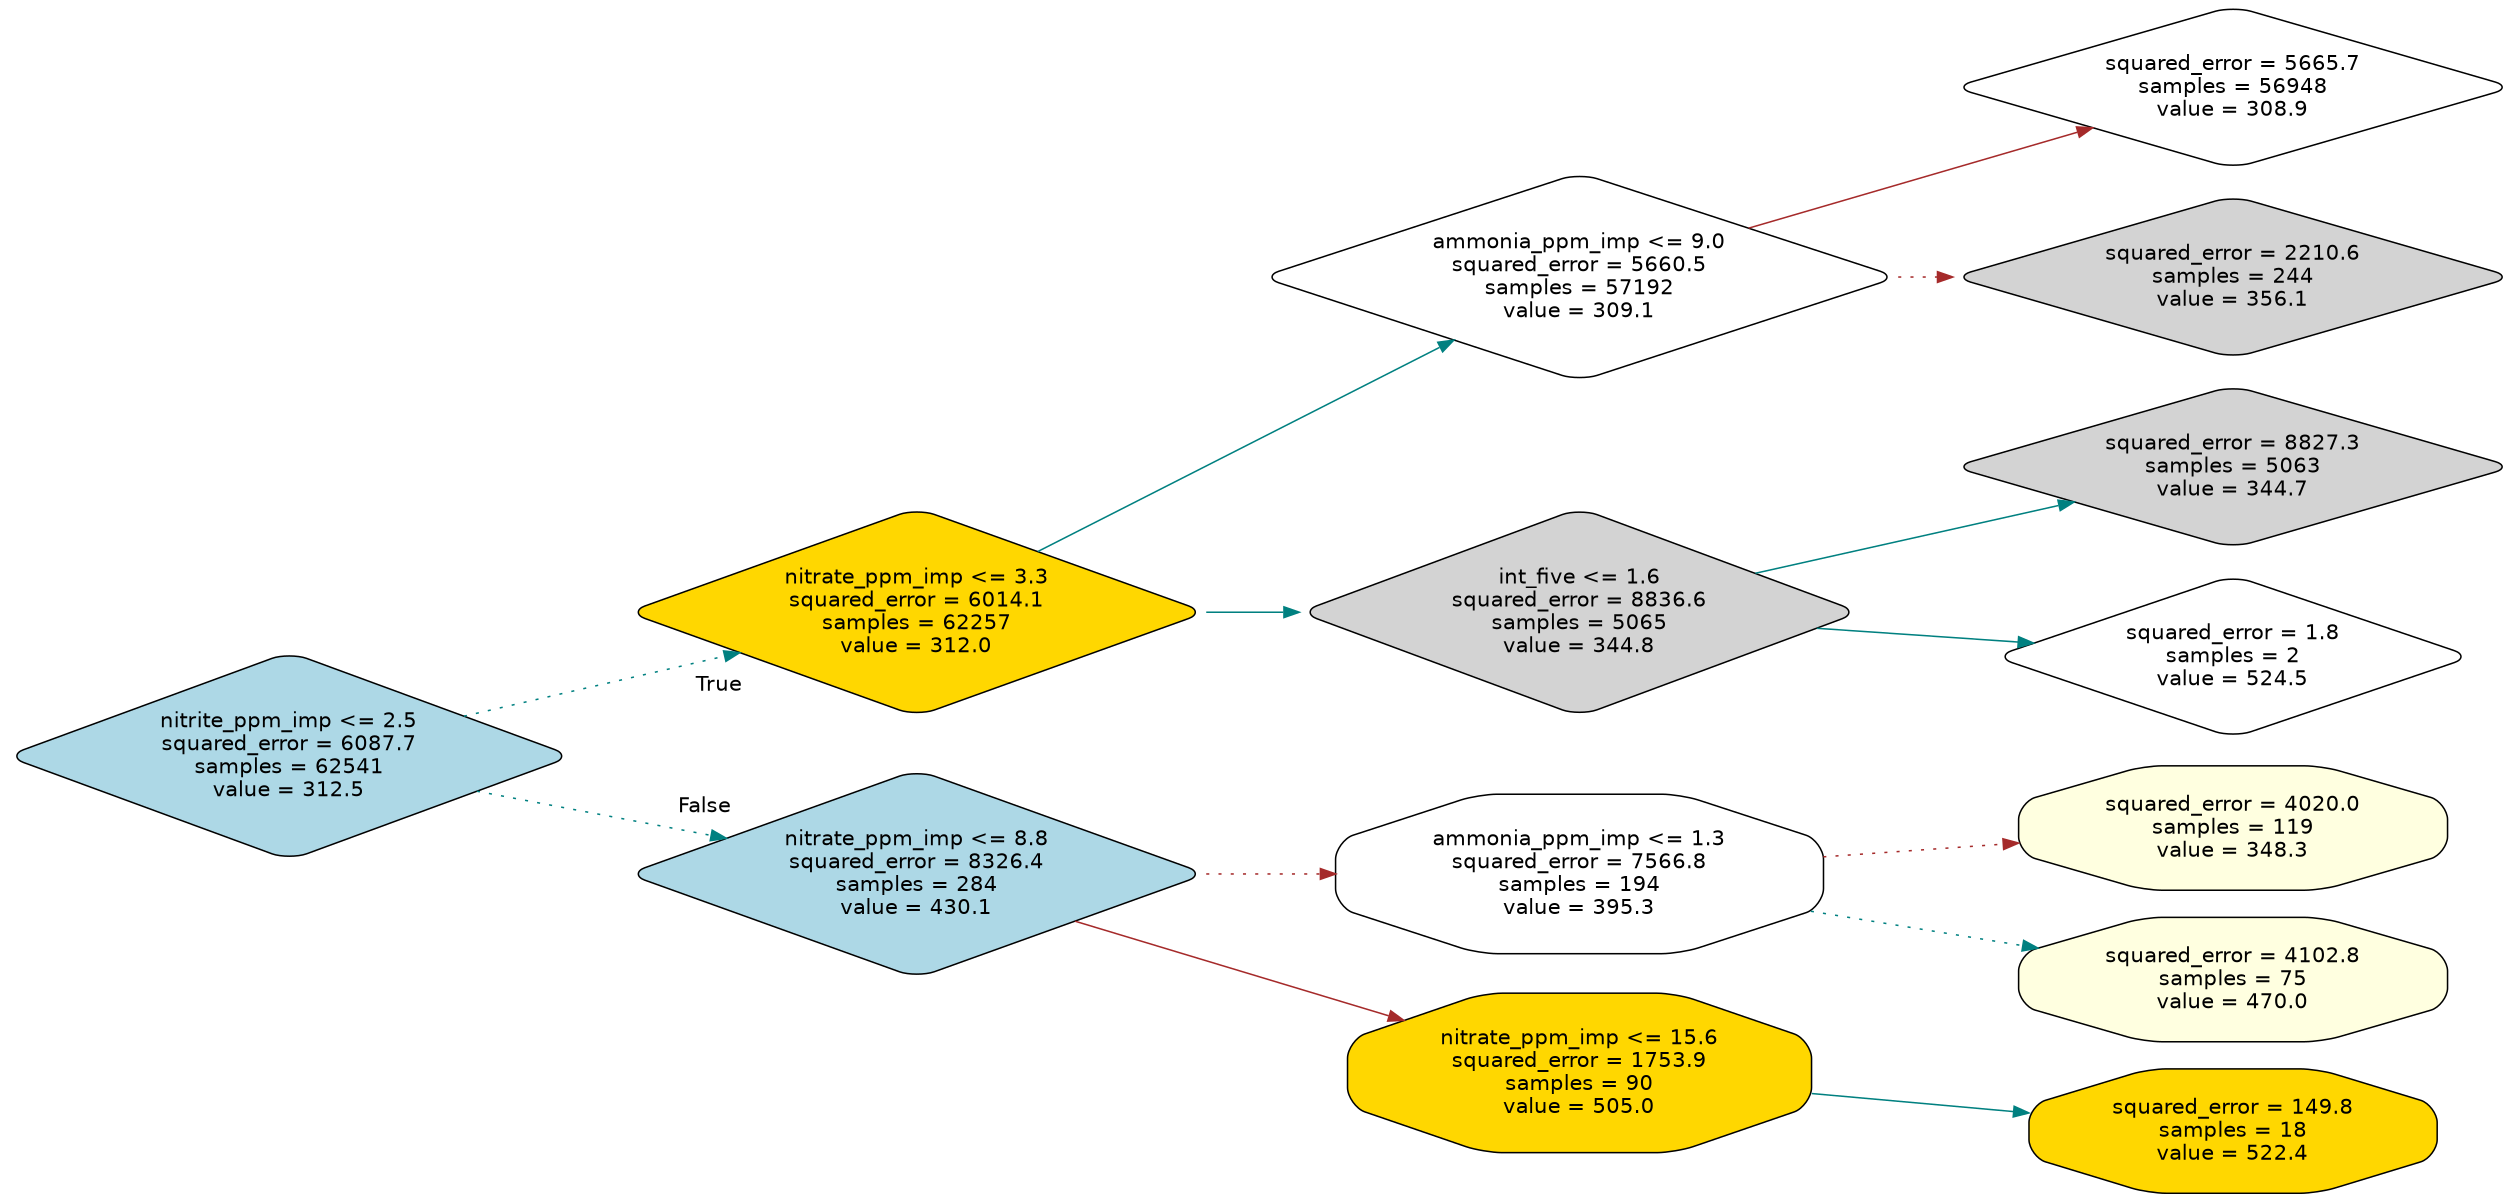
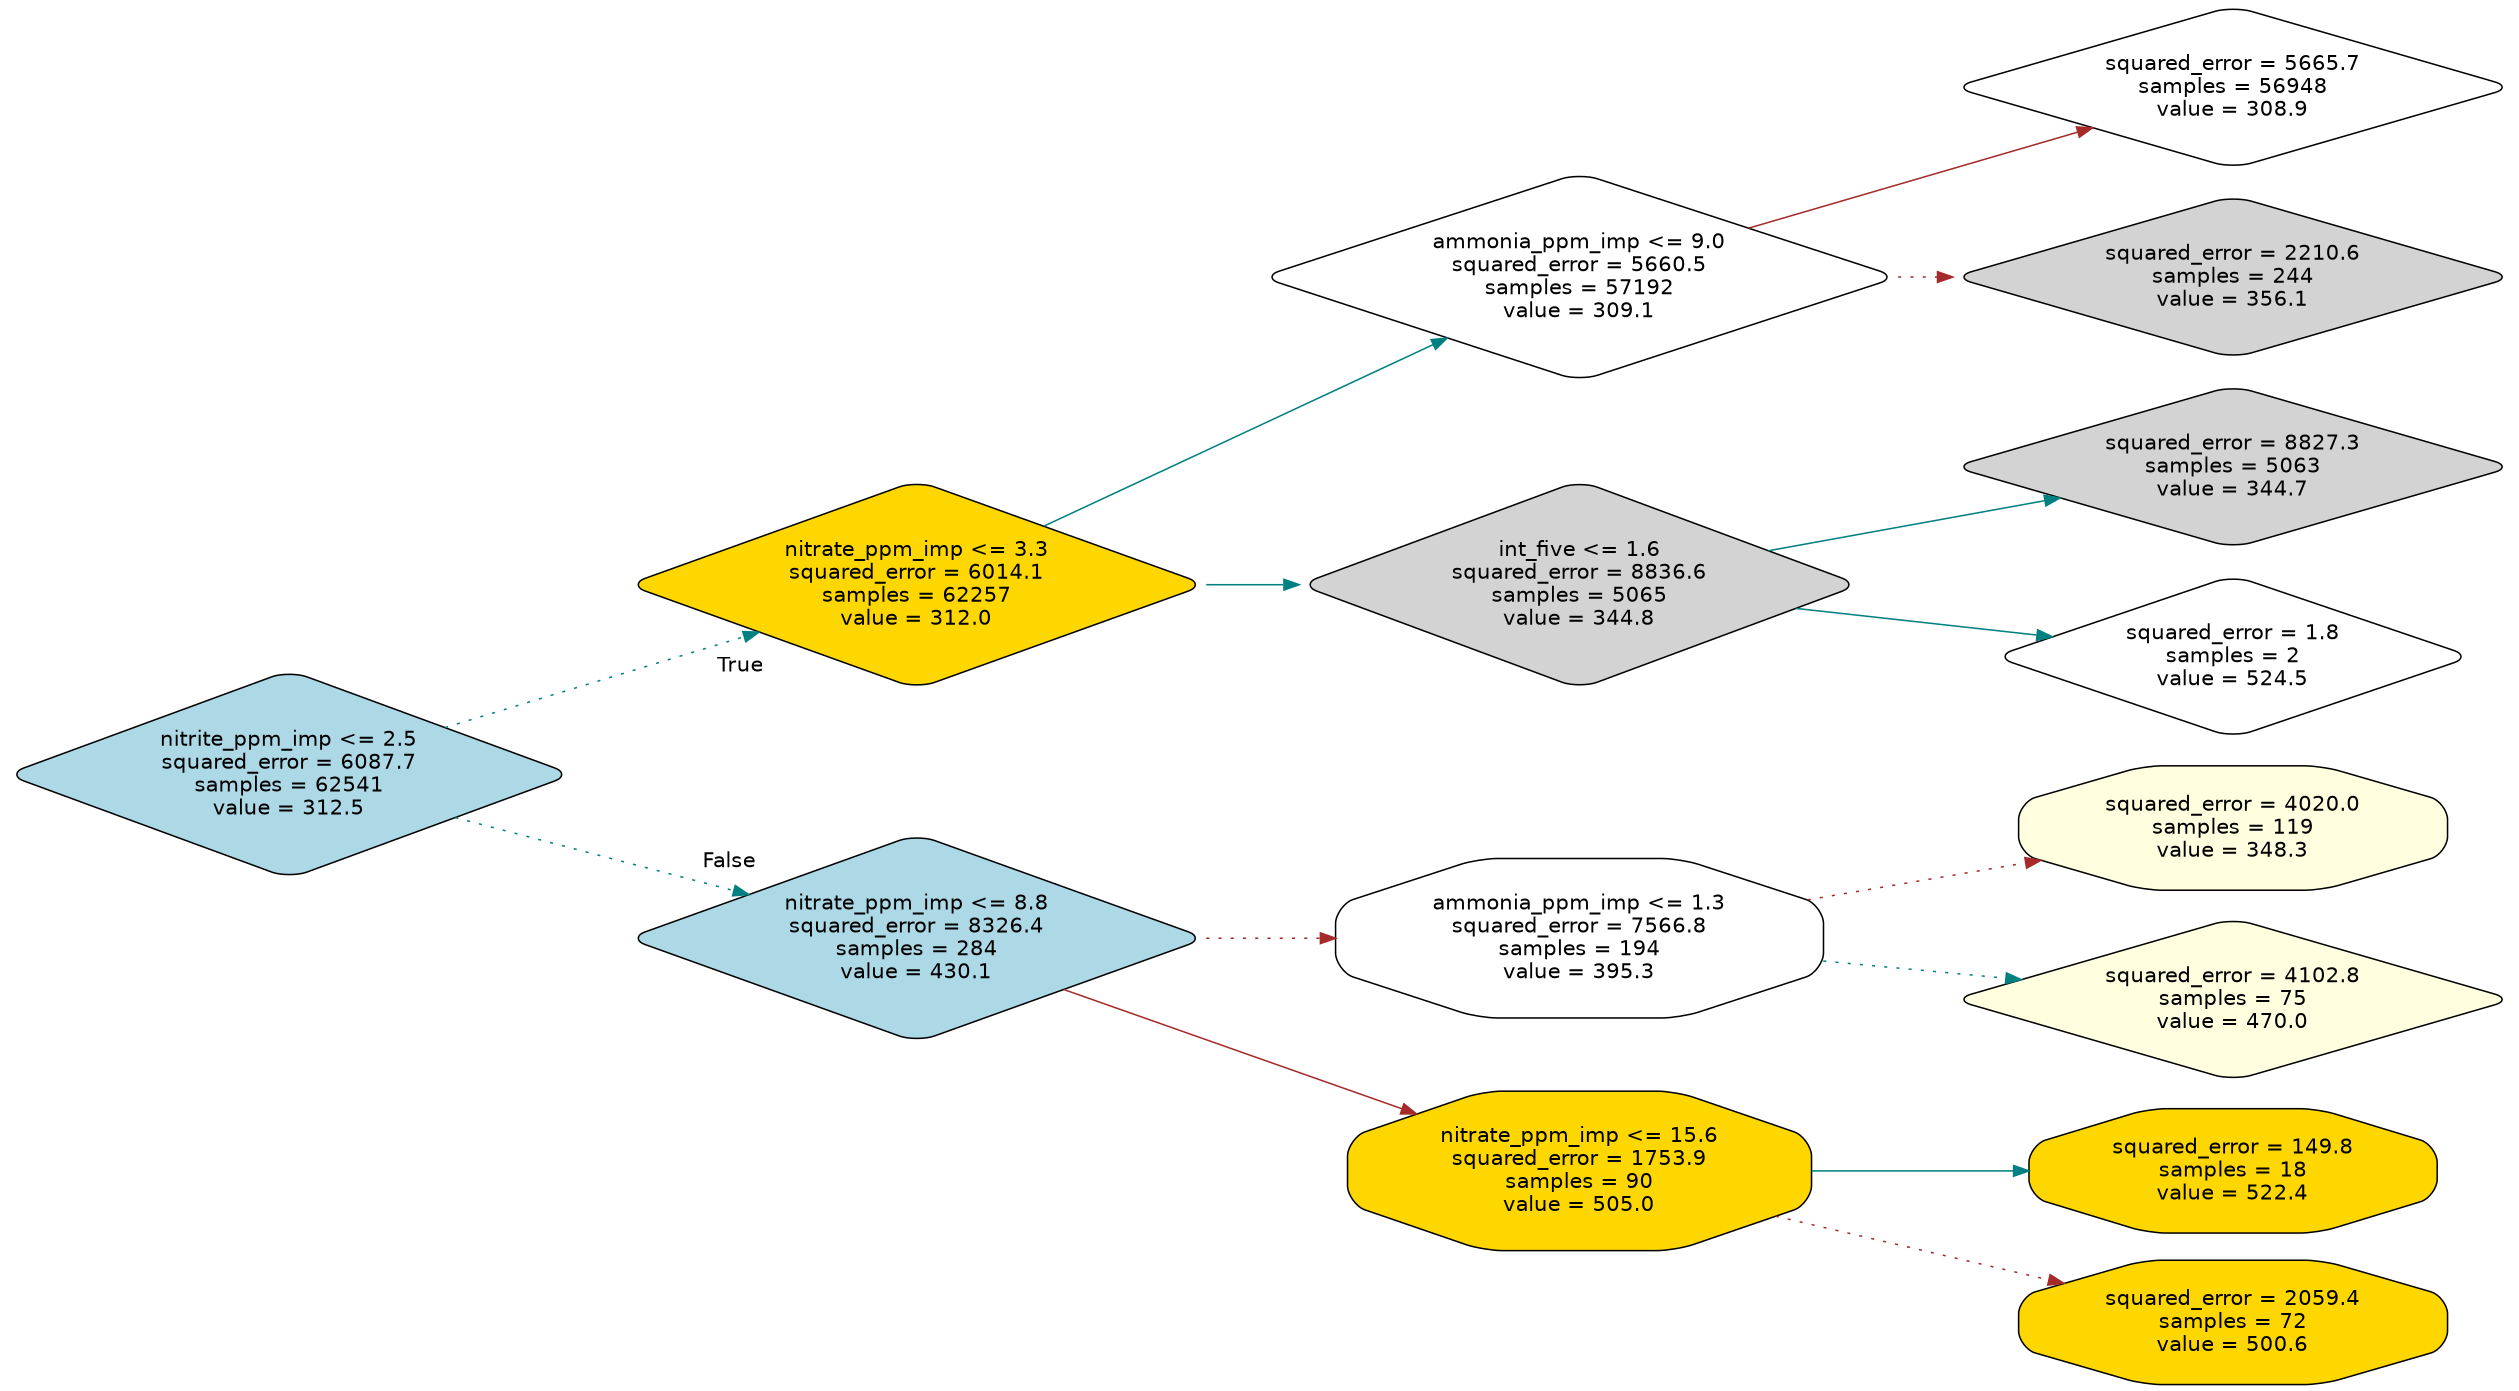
  digraph {
    rankdir=LR
    node [color=black fillcolor=gold fontname=helvetica shape=diamond style="rounded,filled"]
    edge [color=teal fontname=helvetica style=dotted]
    n1 [fillcolor=lightblue label="nitrite_ppm_imp <= 2.5\nsquared_error = 6087.7\nsamples = 62541\nvalue = 312.5"]
    n2 [label="nitrate_ppm_imp <= 3.3\nsquared_error = 6014.1\nsamples = 62257\nvalue = 312.0"]
    n3 [fillcolor=lightblue label="nitrate_ppm_imp <= 8.8\nsquared_error = 8326.4\nsamples = 284\nvalue = 430.1"]
    n4 [fillcolor=white label="ammonia_ppm_imp <= 9.0\nsquared_error = 5660.5\nsamples = 57192\nvalue = 309.1"]
    n5 [fillcolor=lightgrey label="int_five <= 1.6\nsquared_error = 8836.6\nsamples = 5065\nvalue = 344.8"]
    n6 [fillcolor=white label="ammonia_ppm_imp <= 1.3\nsquared_error = 7566.8\nsamples = 194\nvalue = 395.3" shape=octagon]
    n7 [label="nitrate_ppm_imp <= 15.6\nsquared_error = 1753.9\nsamples = 90\nvalue = 505.0" shape=octagon]
    n8 [fillcolor=white label="squared_error = 5665.7\nsamples = 56948\nvalue = 308.9"]
    n9 [fillcolor=lightgrey label="squared_error = 2210.6\nsamples = 244\nvalue = 356.1"]
    n10 [fillcolor=lightgrey label="squared_error = 8827.3\nsamples = 5063\nvalue = 344.7"]
    n11 [fillcolor=white label="squared_error = 1.8\nsamples = 2\nvalue = 524.5"]
    n12 [fillcolor=lightyellow label="squared_error = 4020.0\nsamples = 119\nvalue = 348.3" shape=octagon]
-   n13 [fillcolor=lightyellow label="squared_error = 4102.8\nsamples = 75\nvalue = 470.0" shape=octagon]
+   n13 [fillcolor=lightyellow label="squared_error = 4102.8\nsamples = 75\nvalue = 470.0"]
    n14 [label="squared_error = 149.8\nsamples = 18\nvalue = 522.4" shape=octagon]
+   n15 [label="squared_error = 2059.4\nsamples = 72\nvalue = 500.6" shape=octagon]
    n1 -> n2 [headlabel=True labelangle=45 labeldistance=2.5]
    n1 -> n3 [headlabel=False labelangle=-45 labeldistance=2.5]
    n2 -> n4 [style=solid]
    n2 -> n5 [style=solid]
    n3 -> n6 [color=brown]
    n3 -> n7 [color=brown style=solid]
    n4 -> n8 [color=brown style=solid]
    n4 -> n9 [color=brown]
    n5 -> n10 [style=solid]
    n5 -> n11 [style=solid]
    n6 -> n12 [color=brown]
    n6 -> n13
    n7 -> n14 [style=solid]
+   n7 -> n15 [color=brown]
  }
